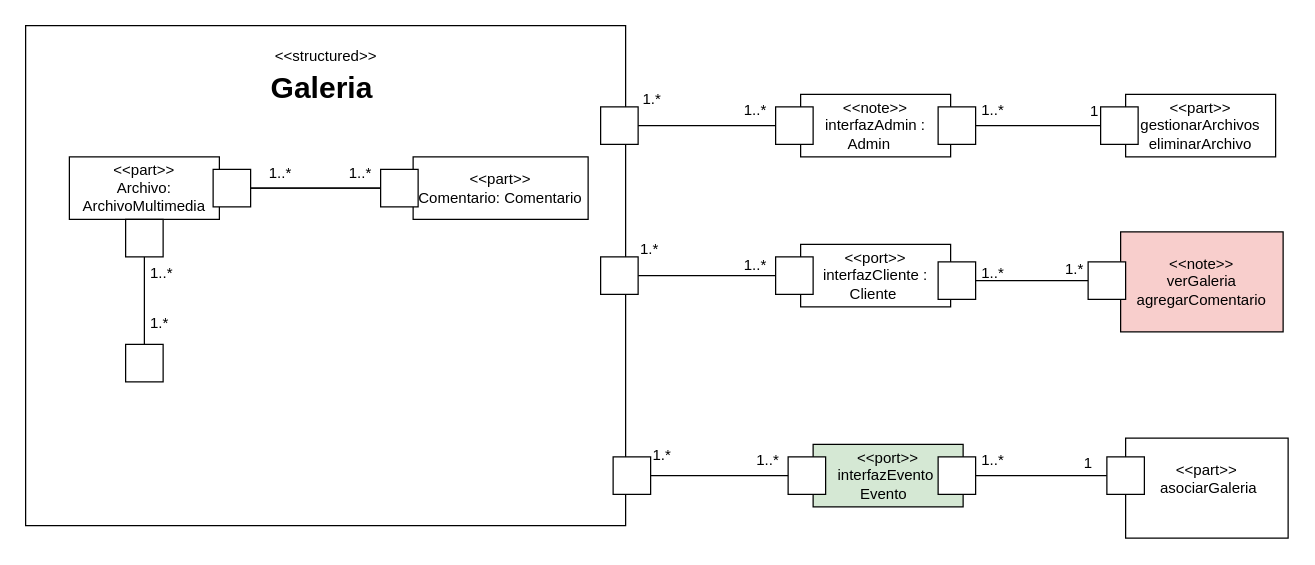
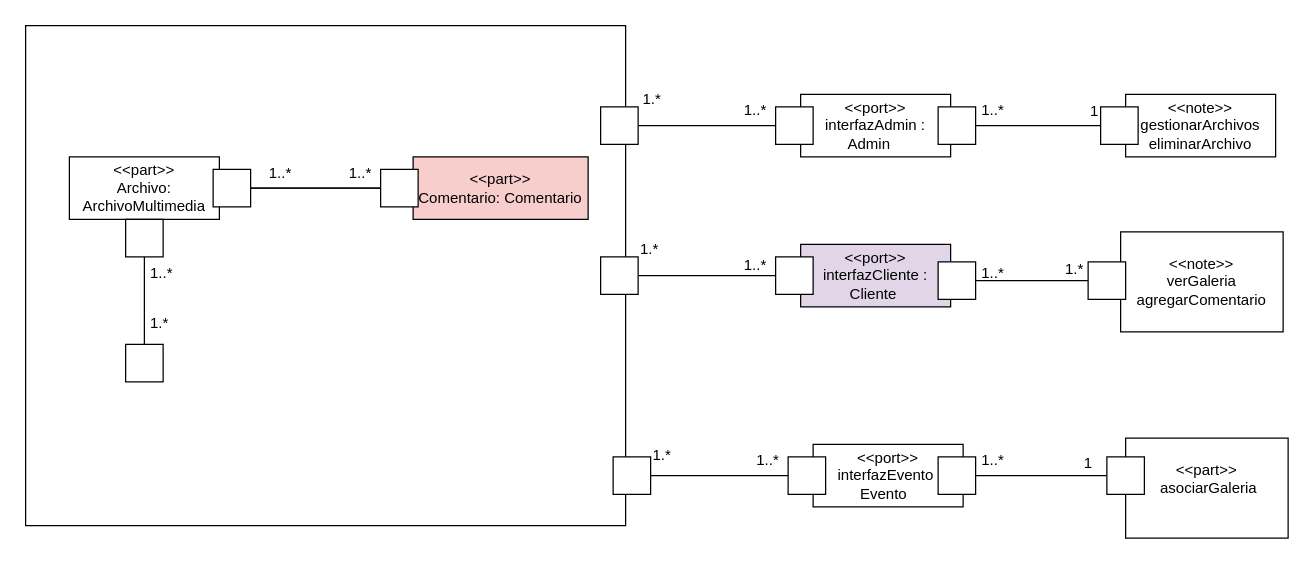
  <mxCell id="0" />
  <mxCell id="1" parent="0" />
  <mxCell id="2" style="edgeStyle=orthogonalEdgeStyle;rounded=1;orthogonalLoop=1;jettySize=auto;html=1;entryX=0;entryY=0.5;entryDx=0;entryDy=0;curved=0;endArrow=none;endFill=0;exitX=1;exitY=0.5;exitDx=0;exitDy=0;" edge="1" parent="1" source="14"><mxGeometry relative="1" as="geometry"><mxPoint x="627" y="220" as="targetPoint" /></mxGeometry></mxCell>
  <mxCell id="3" value="" style="verticalLabelPosition=bottom;verticalAlign=top;html=1;shape=mxgraph.basic.rect;fillColor2=none;strokeWidth=1;size=20;indent=5;" vertex="1" parent="1"><mxGeometry x="20" y="20" width="480" height="400" as="geometry" /></mxCell>
- <mxCell id="4" value="&lt;span style=&quot;font-size: 12px; font-weight: 400; text-wrap-mode: wrap;&quot;&gt;&amp;lt;&amp;lt;structured&amp;gt;&amp;gt;&lt;/span&gt;&lt;div&gt;Galeria&amp;nbsp;&lt;/div&gt;" style="text;strokeColor=none;fillColor=none;html=1;fontSize=24;fontStyle=1;verticalAlign=middle;align=center;" vertex="1" parent="1"><mxGeometry x="175" y="35" width="170" height="40" as="geometry" /></mxCell>
- <mxCell id="5" value="&amp;lt;&amp;lt;part&amp;gt;&amp;gt;&lt;div&gt;Comentario: Comentario&lt;/div&gt;" style="html=1;whiteSpace=wrap;" vertex="1" parent="1"><mxGeometry x="330" y="125" width="140" height="50" as="geometry" /></mxCell>
+ <mxCell id="5" value="&amp;lt;&amp;lt;part&amp;gt;&amp;gt;&lt;div&gt;Comentario: Comentario&lt;/div&gt;" style="html=1;whiteSpace=wrap;fillColor=#f8cecc;" vertex="1" parent="1"><mxGeometry x="330" y="125" width="140" height="50" as="geometry" /></mxCell>
  <mxCell id="6" value="&amp;lt;&amp;lt;part&amp;gt;&amp;gt;&lt;br&gt;Archivo: ArchivoMultimedia&lt;span style=&quot;color: rgba(0, 0, 0, 0); font-family: monospace; font-size: 0px; text-align: start; text-wrap-mode: nowrap;&quot;&gt;%3CmxGraphModel%3E%3Croot%3E%3CmxCell%20id%3D%220%22%2F%3E%3CmxCell%20id%3D%221%22%20parent%3D%220%22%2F%3E%3CmxCell%20id%3D%222%22%20value%3D%22Contrato%22%20style%3D%22html%3D1%3BwhiteSpace%3Dwrap%3B%22%20vertex%3D%221%22%20parent%3D%221%22%3E%3CmxGeometry%20x%3D%22130%22%20y%3D%22130%22%20width%3D%22110%22%20height%3D%2250%22%20as%3D%22geometry%22%2F%3E%3C%2FmxCell%3E%3C%2Froot%3E%3C%2FmxGraphModel%3E&lt;/span&gt;" style="html=1;whiteSpace=wrap;" vertex="1" parent="1"><mxGeometry x="55" y="125" width="120" height="50" as="geometry" /></mxCell>
  <mxCell id="7" value="" style="text;strokeColor=none;fillColor=none;align=left;verticalAlign=middle;spacingTop=-1;spacingLeft=4;spacingRight=4;rotatable=0;labelPosition=right;points=[];portConstraint=eastwest;" vertex="1" parent="1"><mxGeometry x="330" y="175" width="20" height="14" as="geometry" /></mxCell>
  <mxCell id="8" style="edgeStyle=orthogonalEdgeStyle;rounded=0;orthogonalLoop=1;jettySize=auto;html=1;entryX=0.5;entryY=0;entryDx=0;entryDy=0;endArrow=none;endFill=0;" edge="1" parent="1" source="9" target="10"><mxGeometry relative="1" as="geometry"><Array as="points"><mxPoint x="115" y="215" /><mxPoint x="115" y="215" /></Array></mxGeometry></mxCell>
  <mxCell id="9" value="" style="rounded=0;whiteSpace=wrap;html=1;" vertex="1" parent="1"><mxGeometry x="100" y="175" width="30" height="30" as="geometry" /></mxCell>
  <mxCell id="10" value="" style="rounded=0;whiteSpace=wrap;html=1;" vertex="1" parent="1"><mxGeometry x="100" y="275" width="30" height="30" as="geometry" /></mxCell>
  <mxCell id="11" value="" style="rounded=0;whiteSpace=wrap;html=1;" vertex="1" parent="1"><mxGeometry x="304" y="135" width="30" height="30" as="geometry" /></mxCell>
  <mxCell id="12" style="edgeStyle=orthogonalEdgeStyle;rounded=0;orthogonalLoop=1;jettySize=auto;html=1;entryX=0;entryY=0.5;entryDx=0;entryDy=0;endArrow=none;endFill=0;" edge="1" parent="1" source="13" target="11"><mxGeometry relative="1" as="geometry" /></mxCell>
  <mxCell id="13" value="" style="rounded=0;whiteSpace=wrap;html=1;" vertex="1" parent="1"><mxGeometry x="170" y="135" width="30" height="30" as="geometry" /></mxCell>
  <mxCell id="14" value="" style="rounded=0;whiteSpace=wrap;html=1;" vertex="1" parent="1"><mxGeometry x="480" y="205" width="30" height="30" as="geometry" /></mxCell>
- <mxCell id="15" value="&lt;font style=&quot;vertical-align: inherit;&quot;&gt;&lt;font style=&quot;vertical-align: inherit;&quot;&gt;&amp;lt;&amp;lt;port&amp;gt;&amp;gt;&lt;/font&gt;&lt;/font&gt;&lt;div&gt;interfazCliente : Cliente&amp;nbsp;&lt;/div&gt;" style="html=1;whiteSpace=wrap;" vertex="1" parent="1"><mxGeometry x="640" y="195" width="120" height="50" as="geometry" /></mxCell>
+ <mxCell id="15" value="&lt;font style=&quot;vertical-align: inherit;&quot;&gt;&lt;font style=&quot;vertical-align: inherit;&quot;&gt;&amp;lt;&amp;lt;port&amp;gt;&amp;gt;&lt;/font&gt;&lt;/font&gt;&lt;div&gt;interfazCliente : Cliente&amp;nbsp;&lt;/div&gt;" style="html=1;whiteSpace=wrap;fillColor=#e1d5e7;" vertex="1" parent="1"><mxGeometry x="640" y="195" width="120" height="50" as="geometry" /></mxCell>
  <mxCell id="16" value="" style="rounded=0;whiteSpace=wrap;html=1;" vertex="1" parent="1"><mxGeometry x="620" y="205" width="30" height="30" as="geometry" /></mxCell>
- <mxCell id="17" value="&lt;font style=&quot;vertical-align: inherit;&quot;&gt;&lt;font style=&quot;vertical-align: inherit;&quot;&gt;&amp;lt;&amp;lt;port&amp;gt;&amp;gt;&lt;/font&gt;&lt;/font&gt;&lt;div&gt;interfazEvento&amp;nbsp; Evento&amp;nbsp;&amp;nbsp;&lt;/div&gt;" style="html=1;whiteSpace=wrap;fillColor=#d5e8d4;" vertex="1" parent="1"><mxGeometry x="650" y="355" width="120" height="50" as="geometry" /></mxCell>
- <mxCell id="18" value="&lt;font style=&quot;vertical-align: inherit;&quot;&gt;&lt;font style=&quot;vertical-align: inherit;&quot;&gt;&amp;lt;&amp;lt;note&amp;gt;&amp;gt;&lt;/font&gt;&lt;/font&gt;&lt;div&gt;interfazAdmin : Admin&amp;nbsp; &amp;nbsp;&lt;/div&gt;" style="html=1;whiteSpace=wrap;" vertex="1" parent="1"><mxGeometry x="640" y="75" width="120" height="50" as="geometry" /></mxCell>
+ <mxCell id="17" value="&lt;font style=&quot;vertical-align: inherit;&quot;&gt;&lt;font style=&quot;vertical-align: inherit;&quot;&gt;&amp;lt;&amp;lt;port&amp;gt;&amp;gt;&lt;/font&gt;&lt;/font&gt;&lt;div&gt;interfazEvento&amp;nbsp; Evento&amp;nbsp;&amp;nbsp;&lt;/div&gt;" style="html=1;whiteSpace=wrap;" vertex="1" parent="1"><mxGeometry x="650" y="355" width="120" height="50" as="geometry" /></mxCell>
+ <mxCell id="18" value="&lt;font style=&quot;vertical-align: inherit;&quot;&gt;&lt;font style=&quot;vertical-align: inherit;&quot;&gt;&amp;lt;&amp;lt;port&amp;gt;&amp;gt;&lt;/font&gt;&lt;/font&gt;&lt;div&gt;interfazAdmin : Admin&amp;nbsp; &amp;nbsp;&lt;/div&gt;" style="html=1;whiteSpace=wrap;" vertex="1" parent="1"><mxGeometry x="640" y="75" width="120" height="50" as="geometry" /></mxCell>
  <mxCell id="19" value="" style="rounded=0;whiteSpace=wrap;html=1;" vertex="1" parent="1"><mxGeometry x="480" y="85" width="30" height="30" as="geometry" /></mxCell>
  <mxCell id="20" value="" style="rounded=0;whiteSpace=wrap;html=1;" vertex="1" parent="1"><mxGeometry x="620" y="85" width="30" height="30" as="geometry" /></mxCell>
  <mxCell id="21" value="" style="rounded=0;whiteSpace=wrap;html=1;" vertex="1" parent="1"><mxGeometry x="490" y="365" width="30" height="30" as="geometry" /></mxCell>
  <mxCell id="22" value="" style="rounded=0;whiteSpace=wrap;html=1;" vertex="1" parent="1"><mxGeometry x="630" y="365" width="30" height="30" as="geometry" /></mxCell>
- <mxCell id="23" value="&lt;span style=&quot;font-weight: normal;&quot;&gt;&amp;lt;&amp;lt;part&amp;gt;&amp;gt;&lt;/span&gt;&lt;div&gt;&lt;span style=&quot;font-weight: 400;&quot;&gt;gestionarArchivos&lt;/span&gt;&lt;/div&gt;&lt;div&gt;&lt;span style=&quot;font-weight: 400;&quot;&gt;eliminarArchivo&lt;/span&gt;&lt;/div&gt;" style="html=1;whiteSpace=wrap;fontStyle=1" vertex="1" parent="1"><mxGeometry x="900" y="75" width="120" height="50" as="geometry" /></mxCell>
- <mxCell id="24" value="&amp;lt;&amp;lt;note&amp;gt;&amp;gt;&lt;div&gt;verGaleria&lt;br&gt;&lt;div&gt;agregarComentario&lt;/div&gt;&lt;/div&gt;" style="html=1;whiteSpace=wrap;fillColor=#f8cecc;" vertex="1" parent="1"><mxGeometry x="896" y="185" width="130" height="80" as="geometry" /></mxCell>
+ <mxCell id="23" value="&lt;span style=&quot;font-weight: normal;&quot;&gt;&amp;lt;&amp;lt;note&amp;gt;&amp;gt;&lt;/span&gt;&lt;div&gt;&lt;span style=&quot;font-weight: 400;&quot;&gt;gestionarArchivos&lt;/span&gt;&lt;/div&gt;&lt;div&gt;&lt;span style=&quot;font-weight: 400;&quot;&gt;eliminarArchivo&lt;/span&gt;&lt;/div&gt;" style="html=1;whiteSpace=wrap;fontStyle=1" vertex="1" parent="1"><mxGeometry x="900" y="75" width="120" height="50" as="geometry" /></mxCell>
+ <mxCell id="24" value="&amp;lt;&amp;lt;note&amp;gt;&amp;gt;&lt;div&gt;verGaleria&lt;br&gt;&lt;div&gt;agregarComentario&lt;/div&gt;&lt;/div&gt;" style="html=1;whiteSpace=wrap;" vertex="1" parent="1"><mxGeometry x="896" y="185" width="130" height="80" as="geometry" /></mxCell>
  <mxCell id="25" value="&amp;lt;&amp;lt;part&amp;gt;&amp;gt;&lt;div&gt;&amp;nbsp;asociarGaleria&lt;/div&gt;&lt;div&gt;&lt;br&gt;&lt;/div&gt;" style="html=1;whiteSpace=wrap;" vertex="1" parent="1"><mxGeometry x="900" y="350" width="130" height="80" as="geometry" /></mxCell>
  <mxCell id="26" style="rounded=0;orthogonalLoop=1;jettySize=auto;html=1;exitX=1;exitY=0.5;exitDx=0;exitDy=0;endArrow=none;endFill=0;" edge="1" parent="1" source="27" target="32"><mxGeometry relative="1" as="geometry" /></mxCell>
  <mxCell id="27" value="" style="rounded=0;whiteSpace=wrap;html=1;" vertex="1" parent="1"><mxGeometry x="750" y="85" width="30" height="30" as="geometry" /></mxCell>
  <mxCell id="28" style="rounded=0;orthogonalLoop=1;jettySize=auto;html=1;entryX=0;entryY=0.5;entryDx=0;entryDy=0;endArrow=none;endFill=0;" edge="1" parent="1" source="29" target="33"><mxGeometry relative="1" as="geometry" /></mxCell>
  <mxCell id="29" value="" style="rounded=0;whiteSpace=wrap;html=1;" vertex="1" parent="1"><mxGeometry x="750" y="209" width="30" height="30" as="geometry" /></mxCell>
  <mxCell id="30" style="rounded=0;orthogonalLoop=1;jettySize=auto;html=1;entryX=0;entryY=0.5;entryDx=0;entryDy=0;endArrow=none;endFill=0;" edge="1" parent="1" source="31" target="34"><mxGeometry relative="1" as="geometry" /></mxCell>
  <mxCell id="31" value="" style="rounded=0;whiteSpace=wrap;html=1;" vertex="1" parent="1"><mxGeometry x="750" y="365" width="30" height="30" as="geometry" /></mxCell>
  <mxCell id="32" value="" style="rounded=0;whiteSpace=wrap;html=1;" vertex="1" parent="1"><mxGeometry x="880" y="85" width="30" height="30" as="geometry" /></mxCell>
  <mxCell id="33" value="" style="rounded=0;whiteSpace=wrap;html=1;" vertex="1" parent="1"><mxGeometry x="870" y="209" width="30" height="30" as="geometry" /></mxCell>
  <mxCell id="34" value="" style="rounded=0;whiteSpace=wrap;html=1;" vertex="1" parent="1"><mxGeometry x="885" y="365" width="30" height="30" as="geometry" /></mxCell>
  <mxCell id="35" style="rounded=1;orthogonalLoop=1;jettySize=auto;html=1;entryX=0;entryY=0.5;entryDx=0;entryDy=0;endArrow=none;endFill=0;exitX=1;exitY=0.5;exitDx=0;exitDy=0;" edge="1" parent="1" source="21" target="22"><mxGeometry relative="1" as="geometry"><mxPoint x="660" y="389.5" as="targetPoint" /><mxPoint x="533" y="389.5" as="sourcePoint" /></mxGeometry></mxCell>
  <mxCell id="36" style="rounded=1;orthogonalLoop=1;jettySize=auto;html=1;entryX=0;entryY=0.5;entryDx=0;entryDy=0;endArrow=none;endFill=0;" edge="1" parent="1" source="19" target="20"><mxGeometry relative="1" as="geometry"><mxPoint x="647" y="109.38" as="targetPoint" /><mxPoint x="520" y="109.38" as="sourcePoint" /></mxGeometry></mxCell>
  <mxCell id="37" value="&lt;table&gt;&lt;tbody&gt;&lt;tr&gt;&lt;td data-start=&quot;2163&quot; data-end=&quot;2188&quot; data-col-size=&quot;sm&quot;&gt;&lt;/td&gt;&lt;/tr&gt;&lt;/tbody&gt;&lt;/table&gt;&lt;table&gt;&lt;tbody&gt;&lt;tr&gt;&lt;td data-start=&quot;2188&quot; data-end=&quot;2214&quot; data-col-size=&quot;sm&quot;&gt;1..*&lt;/td&gt;&lt;/tr&gt;&lt;/tbody&gt;&lt;/table&gt;" style="text;whiteSpace=wrap;html=1;" vertex="1" parent="1"><mxGeometry x="780" y="195" width="60" height="50" as="geometry" /></mxCell>
  <mxCell id="38" value="&lt;table&gt;&lt;tbody&gt;&lt;tr&gt;&lt;td data-start=&quot;2163&quot; data-end=&quot;2188&quot; data-col-size=&quot;sm&quot;&gt;&lt;/td&gt;&lt;/tr&gt;&lt;/tbody&gt;&lt;/table&gt;1.*" style="text;whiteSpace=wrap;html=1;" vertex="1" parent="1"><mxGeometry x="850" y="195" width="30" height="40" as="geometry" /></mxCell>
  <mxCell id="39" value="&lt;table&gt;&lt;tbody&gt;&lt;tr&gt;&lt;td data-start=&quot;2163&quot; data-end=&quot;2188&quot; data-col-size=&quot;sm&quot;&gt;&lt;/td&gt;&lt;/tr&gt;&lt;/tbody&gt;&lt;/table&gt;&lt;table&gt;&lt;tbody&gt;&lt;tr&gt;&lt;td data-start=&quot;2188&quot; data-end=&quot;2214&quot; data-col-size=&quot;sm&quot;&gt;1..*&lt;/td&gt;&lt;/tr&gt;&lt;/tbody&gt;&lt;/table&gt;" style="text;whiteSpace=wrap;html=1;" vertex="1" parent="1"><mxGeometry x="780" y="345" width="60" height="50" as="geometry" /></mxCell>
  <mxCell id="40" value="&lt;table&gt;&lt;tbody&gt;&lt;tr&gt;&lt;td data-start=&quot;2163&quot; data-end=&quot;2188&quot; data-col-size=&quot;sm&quot;&gt;&lt;/td&gt;&lt;/tr&gt;&lt;/tbody&gt;&lt;/table&gt;1" style="text;whiteSpace=wrap;html=1;" vertex="1" parent="1"><mxGeometry x="865" y="350" width="60" height="50" as="geometry" /></mxCell>
  <mxCell id="41" value="&lt;table&gt;&lt;tbody&gt;&lt;tr&gt;&lt;td data-start=&quot;2163&quot; data-end=&quot;2188&quot; data-col-size=&quot;sm&quot;&gt;&lt;/td&gt;&lt;/tr&gt;&lt;/tbody&gt;&lt;/table&gt;&lt;table&gt;&lt;tbody&gt;&lt;tr&gt;&lt;td data-start=&quot;2188&quot; data-end=&quot;2214&quot; data-col-size=&quot;sm&quot;&gt;1..*&lt;/td&gt;&lt;/tr&gt;&lt;/tbody&gt;&lt;/table&gt;" style="text;whiteSpace=wrap;html=1;" vertex="1" parent="1"><mxGeometry x="780" y="65" width="60" height="50" as="geometry" /></mxCell>
  <mxCell id="42" value="1" style="text;whiteSpace=wrap;html=1;" vertex="1" parent="1"><mxGeometry x="870" y="75" width="60" height="50" as="geometry" /></mxCell>
  <mxCell id="43" value="1.*" style="text;whiteSpace=wrap;html=1;" vertex="1" parent="1"><mxGeometry x="512" y="65" width="60" height="50" as="geometry" /></mxCell>
  <mxCell id="44" value="&lt;table&gt;&lt;tbody&gt;&lt;tr&gt;&lt;td data-start=&quot;2163&quot; data-end=&quot;2188&quot; data-col-size=&quot;sm&quot;&gt;&lt;/td&gt;&lt;/tr&gt;&lt;/tbody&gt;&lt;/table&gt;&lt;table&gt;&lt;tbody&gt;&lt;tr&gt;&lt;td data-start=&quot;2188&quot; data-end=&quot;2214&quot; data-col-size=&quot;sm&quot;&gt;1..*&lt;/td&gt;&lt;/tr&gt;&lt;/tbody&gt;&lt;/table&gt;" style="text;whiteSpace=wrap;html=1;" vertex="1" parent="1"><mxGeometry x="590" y="65" width="60" height="50" as="geometry" /></mxCell>
  <mxCell id="45" value="1.*" style="text;whiteSpace=wrap;html=1;" vertex="1" parent="1"><mxGeometry x="510" y="185" width="60" height="50" as="geometry" /></mxCell>
  <mxCell id="46" value="&lt;table&gt;&lt;tbody&gt;&lt;tr&gt;&lt;td data-start=&quot;2163&quot; data-end=&quot;2188&quot; data-col-size=&quot;sm&quot;&gt;&lt;/td&gt;&lt;/tr&gt;&lt;/tbody&gt;&lt;/table&gt;&lt;table&gt;&lt;tbody&gt;&lt;tr&gt;&lt;td data-start=&quot;2188&quot; data-end=&quot;2214&quot; data-col-size=&quot;sm&quot;&gt;1..*&lt;/td&gt;&lt;/tr&gt;&lt;/tbody&gt;&lt;/table&gt;" style="text;whiteSpace=wrap;html=1;" vertex="1" parent="1"><mxGeometry x="590" y="189" width="60" height="50" as="geometry" /></mxCell>
  <mxCell id="47" value="1.*" style="text;whiteSpace=wrap;html=1;" vertex="1" parent="1"><mxGeometry x="520" y="350" width="60" height="50" as="geometry" /></mxCell>
  <mxCell id="48" value="&lt;table&gt;&lt;tbody&gt;&lt;tr&gt;&lt;td data-start=&quot;2163&quot; data-end=&quot;2188&quot; data-col-size=&quot;sm&quot;&gt;&lt;/td&gt;&lt;/tr&gt;&lt;/tbody&gt;&lt;/table&gt;&lt;table&gt;&lt;tbody&gt;&lt;tr&gt;&lt;td data-start=&quot;2188&quot; data-end=&quot;2214&quot; data-col-size=&quot;sm&quot;&gt;1..*&lt;/td&gt;&lt;/tr&gt;&lt;/tbody&gt;&lt;/table&gt;" style="text;whiteSpace=wrap;html=1;" vertex="1" parent="1"><mxGeometry x="600" y="345" width="60" height="50" as="geometry" /></mxCell>
  <mxCell id="49" value="" style="edgeStyle=orthogonalEdgeStyle;rounded=0;orthogonalLoop=1;jettySize=auto;html=1;entryX=0;entryY=0.5;entryDx=0;entryDy=0;endArrow=none;endFill=0;" edge="1" parent="1" source="13"><mxGeometry relative="1" as="geometry"><mxPoint x="200" y="150" as="sourcePoint" /><mxPoint x="304" y="150" as="targetPoint" /></mxGeometry></mxCell>
  <mxCell id="50" value="&lt;table&gt;&lt;tbody&gt;&lt;tr&gt;&lt;td data-start=&quot;2163&quot; data-end=&quot;2188&quot; data-col-size=&quot;sm&quot;&gt;&lt;/td&gt;&lt;/tr&gt;&lt;/tbody&gt;&lt;/table&gt;&lt;table&gt;&lt;tbody&gt;&lt;tr&gt;&lt;td data-start=&quot;2188&quot; data-end=&quot;2214&quot; data-col-size=&quot;sm&quot;&gt;1..*&lt;/td&gt;&lt;/tr&gt;&lt;/tbody&gt;&lt;/table&gt;" style="text;whiteSpace=wrap;html=1;" vertex="1" parent="1"><mxGeometry x="210" y="115" width="60" height="50" as="geometry" /></mxCell>
  <mxCell id="51" value="&lt;table&gt;&lt;tbody&gt;&lt;tr&gt;&lt;td data-start=&quot;2163&quot; data-end=&quot;2188&quot; data-col-size=&quot;sm&quot;&gt;&lt;/td&gt;&lt;/tr&gt;&lt;/tbody&gt;&lt;/table&gt;&lt;table&gt;&lt;tbody&gt;&lt;tr&gt;&lt;td data-start=&quot;2188&quot; data-end=&quot;2214&quot; data-col-size=&quot;sm&quot;&gt;1..*&lt;/td&gt;&lt;/tr&gt;&lt;/tbody&gt;&lt;/table&gt;" style="text;whiteSpace=wrap;html=1;" vertex="1" parent="1"><mxGeometry x="274" y="115" width="60" height="50" as="geometry" /></mxCell>
  <mxCell id="52" value="&lt;table&gt;&lt;tbody&gt;&lt;tr&gt;&lt;td data-start=&quot;2163&quot; data-end=&quot;2188&quot; data-col-size=&quot;sm&quot;&gt;&lt;/td&gt;&lt;/tr&gt;&lt;/tbody&gt;&lt;/table&gt;&lt;table&gt;&lt;tbody&gt;&lt;tr&gt;&lt;td data-start=&quot;2188&quot; data-end=&quot;2214&quot; data-col-size=&quot;sm&quot;&gt;1..*&lt;/td&gt;&lt;/tr&gt;&lt;/tbody&gt;&lt;/table&gt;" style="text;whiteSpace=wrap;html=1;" vertex="1" parent="1"><mxGeometry x="115" y="195" width="60" height="50" as="geometry" /></mxCell>
  <mxCell id="53" value="&lt;table&gt;&lt;tbody&gt;&lt;tr&gt;&lt;td data-start=&quot;2163&quot; data-end=&quot;2188&quot; data-col-size=&quot;sm&quot;&gt;&lt;/td&gt;&lt;/tr&gt;&lt;/tbody&gt;&lt;/table&gt;&lt;table&gt;&lt;tbody&gt;&lt;tr&gt;&lt;td data-start=&quot;2188&quot; data-end=&quot;2214&quot; data-col-size=&quot;sm&quot;&gt;1.*&lt;/td&gt;&lt;/tr&gt;&lt;/tbody&gt;&lt;/table&gt;" style="text;whiteSpace=wrap;html=1;" vertex="1" parent="1"><mxGeometry x="115" y="235" width="60" height="50" as="geometry" /></mxCell>
